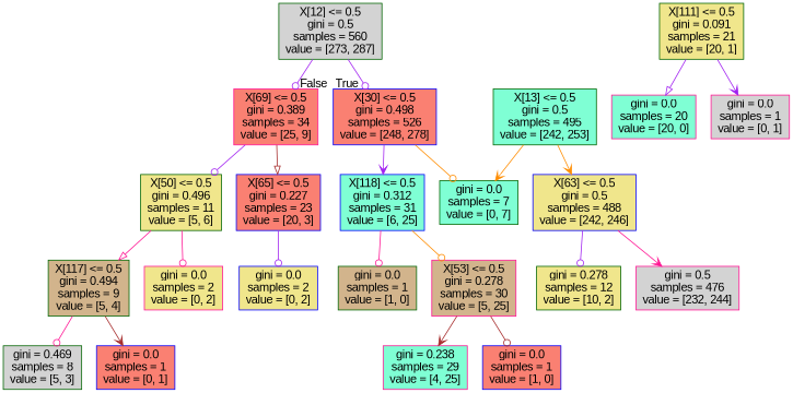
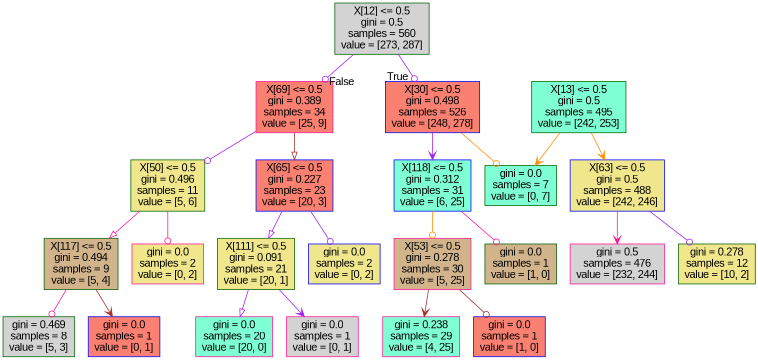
  digraph {
    fontname="Liberation Sans"
    node [color=darkgreen fillcolor=khaki fontname="Liberation Sans" shape=box style=filled]
    edge [arrowhead=odot color=purple fontname="Liberation Sans"]
    n1 [fillcolor=lightgrey label="X[12] <= 0.5\ngini = 0.5\nsamples = 560\nvalue = [273, 287]"]
    n2 [color=blue fillcolor=salmon label="X[30] <= 0.5\ngini = 0.498\nsamples = 526\nvalue = [248, 278]"]
    n3 [color=deeppink fillcolor=salmon label="X[69] <= 0.5\ngini = 0.389\nsamples = 34\nvalue = [25, 9]"]
    n4 [color=blue fillcolor=aquamarine label="X[118] <= 0.5\ngini = 0.312\nsamples = 31\nvalue = [6, 25]"]
    n5 [fillcolor=aquamarine label="gini = 0.0\nsamples = 7\nvalue = [0, 7]"]
    n6 [color=blue fillcolor=salmon label="X[65] <= 0.5\ngini = 0.227\nsamples = 23\nvalue = [20, 3]"]
    n7 [label="X[50] <= 0.5\ngini = 0.496\nsamples = 11\nvalue = [5, 6]"]
    n8 [fillcolor=aquamarine label="X[13] <= 0.5\ngini = 0.5\nsamples = 495\nvalue = [242, 253]"]
    n9 [color=blue label="X[63] <= 0.5\ngini = 0.5\nsamples = 488\nvalue = [242, 246]"]
    n10 [color=deeppink fillcolor=tan label="X[53] <= 0.5\ngini = 0.278\nsamples = 30\nvalue = [5, 25]"]
    n11 [fillcolor=tan label="gini = 0.0\nsamples = 1\nvalue = [1, 0]"]
    n12 [color=deeppink fillcolor=lightgrey label="gini = 0.5\nsamples = 476\nvalue = [232, 244]"]
    n13 [label="gini = 0.278\nsamples = 12\nvalue = [10, 2]"]
    n14 [color=deeppink fillcolor=aquamarine label="gini = 0.238\nsamples = 29\nvalue = [4, 25]"]
    n15 [color=blue fillcolor=salmon label="gini = 0.0\nsamples = 1\nvalue = [1, 0]"]
    n16 [label="X[111] <= 0.5\ngini = 0.091\nsamples = 21\nvalue = [20, 1]"]
    n17 [color=blue label="gini = 0.0\nsamples = 2\nvalue = [0, 2]"]
    n18 [fillcolor=tan label="X[117] <= 0.5\ngini = 0.494\nsamples = 9\nvalue = [5, 4]"]
    n19 [color=deeppink label="gini = 0.0\nsamples = 2\nvalue = [0, 2]"]
    n20 [color=deeppink fillcolor=aquamarine label="gini = 0.0\nsamples = 20\nvalue = [20, 0]"]
    n21 [color=deeppink fillcolor=lightgrey label="gini = 0.0\nsamples = 1\nvalue = [0, 1]"]
    n22 [fillcolor=lightgrey label="gini = 0.469\nsamples = 8\nvalue = [5, 3]"]
    n23 [color=blue fillcolor=salmon label="gini = 0.0\nsamples = 1\nvalue = [0, 1]"]
    n1 -> n2 [headlabel=True labelangle=45 labeldistance=2.5]
    n1 -> n3 [headlabel=False labelangle=-45 labeldistance=2.5]
    n2 -> n4 [arrowhead=vee]
    n2 -> n5 [color=darkorange]
    n3 -> n6 [arrowhead=onormal color=brown]
    n3 -> n7
    n4 -> n10 [color=darkorange]
    n4 -> n11 [color=deeppink]
+   n6 -> n16 [arrowhead=onormal]
    n6 -> n17
    n7 -> n18 [arrowhead=onormal color=deeppink]
    n7 -> n19 [color=deeppink]
    n8 -> n5 [arrowhead=vee color=darkorange]
    n8 -> n9 [arrowhead=vee color=darkorange]
    n9 -> n12 [arrowhead=vee color=deeppink]
    n9 -> n13
    n10 -> n14 [arrowhead=vee color=brown]
    n10 -> n15 [color=brown]
    n16 -> n20 [arrowhead=onormal]
    n16 -> n21 [arrowhead=vee]
    n18 -> n22 [color=deeppink]
    n18 -> n23 [arrowhead=vee color=brown]
  }
